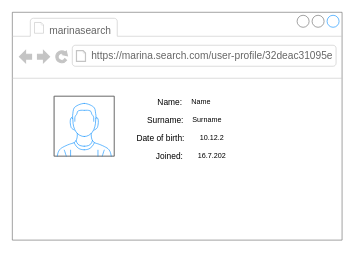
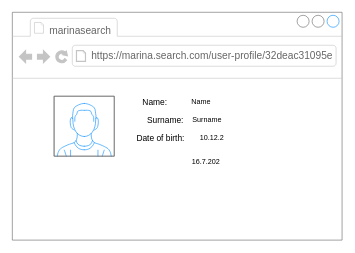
  <mxCell id="0" />
  <mxCell id="1" parent="0" />
  <mxCell id="2" value="" style="strokeWidth=1;shadow=0;dashed=0;align=center;html=1;shape=mxgraph.mockup.containers.browserWindow;rSize=0;fillColor=#ffffff;strokeColor=#666666;strokeColor2=#008cff;strokeColor3=#c4c4c4;mainText=,;recursiveResize=0;" vertex="1" parent="1"><mxGeometry x="20" y="20" width="550" height="380" as="geometry" /></mxCell>
  <mxCell id="3" value="marinasearch" style="strokeWidth=1;shadow=0;dashed=0;align=center;html=1;shape=mxgraph.mockup.containers.anchor;fontSize=17;fontColor=#666666;align=left;" vertex="1" parent="2"><mxGeometry x="60" y="12" width="175" height="40" as="geometry" /></mxCell>
  <mxCell id="4" value="https://marina.search.com/user-profile/32deac31095e" style="strokeWidth=1;shadow=0;dashed=0;align=center;html=1;shape=mxgraph.mockup.containers.anchor;rSize=0;fontSize=17;fontColor=#666666;align=left;" vertex="1" parent="2"><mxGeometry x="130" y="60" width="250" height="26" as="geometry" /></mxCell>
  <mxCell id="5" value="" style="verticalLabelPosition=bottom;shadow=0;dashed=0;align=center;html=1;verticalAlign=top;strokeWidth=1;shape=mxgraph.mockup.containers.userMale;strokeColor=#666666;strokeColor2=#008cff;fillColor=#ffffff;" vertex="1" parent="2"><mxGeometry x="70" y="140" width="100" height="100" as="geometry" /></mxCell>
- <mxCell id="6" value="&lt;font style=&quot;font-size: 14px&quot;&gt;Name:&lt;/font&gt;" style="text;html=1;strokeColor=none;fillColor=none;align=center;verticalAlign=middle;whiteSpace=wrap;rounded=0;" vertex="1" parent="2"><mxGeometry x="242.5" y="140" width="40" height="20" as="geometry" /></mxCell>
+ <mxCell id="6" value="&lt;font style=&quot;font-size: 14px&quot;&gt;Name:&lt;/font&gt;" style="text;html=1;strokeColor=none;fillColor=none;align=center;verticalAlign=middle;whiteSpace=wrap;rounded=0;" vertex="1" parent="2"><mxGeometry x="217.5" y="140" width="40" height="20" as="geometry" /></mxCell>
  <mxCell id="7" value="&lt;font style=&quot;font-size: 14px&quot;&gt;Surname:&lt;/font&gt;" style="text;html=1;strokeColor=none;fillColor=none;align=center;verticalAlign=middle;whiteSpace=wrap;rounded=0;" vertex="1" parent="2"><mxGeometry x="227.5" y="170" width="55" height="20" as="geometry" /></mxCell>
  <mxCell id="8" value="&lt;font style=&quot;font-size: 14px&quot;&gt;Date of birth:&lt;/font&gt;" style="text;html=1;strokeColor=none;fillColor=none;align=center;verticalAlign=middle;whiteSpace=wrap;rounded=0;" vertex="1" parent="2"><mxGeometry x="200" y="200" width="95" height="20" as="geometry" /></mxCell>
- <mxCell id="9" value="&lt;span style=&quot;font-size: 14px&quot;&gt;Joined:&lt;/span&gt;" style="text;html=1;strokeColor=none;fillColor=none;align=center;verticalAlign=middle;whiteSpace=wrap;rounded=0;" vertex="1" parent="2"><mxGeometry x="235" y="230" width="55" height="20" as="geometry" /></mxCell>
  <mxCell id="10" value="Name" style="text;html=1;strokeColor=none;fillColor=none;align=center;verticalAlign=middle;whiteSpace=wrap;rounded=0;" vertex="1" parent="2"><mxGeometry x="295" y="140" width="40" height="20" as="geometry" /></mxCell>
  <mxCell id="11" value="Surname" style="text;html=1;strokeColor=none;fillColor=none;align=center;verticalAlign=middle;whiteSpace=wrap;rounded=0;" vertex="1" parent="2"><mxGeometry x="305" y="170" width="40" height="20" as="geometry" /></mxCell>
  <mxCell id="12" value="10.12.2" style="text;html=1;strokeColor=none;fillColor=none;align=center;verticalAlign=middle;whiteSpace=wrap;rounded=0;" vertex="1" parent="2"><mxGeometry x="312.5" y="200" width="40" height="20" as="geometry" /></mxCell>
- <mxCell id="13" value="16.7.202" style="text;html=1;strokeColor=none;fillColor=none;align=center;verticalAlign=middle;whiteSpace=wrap;rounded=0;" vertex="1" parent="2"><mxGeometry x="312.5" y="230" width="40" height="20" as="geometry" /></mxCell>
+ <mxCell id="13" value="16.7.202" style="text;html=1;strokeColor=none;fillColor=none;align=center;verticalAlign=middle;whiteSpace=wrap;rounded=0;" vertex="1" parent="2"><mxGeometry x="302.5" y="240" width="40" height="20" as="geometry" /></mxCell>
